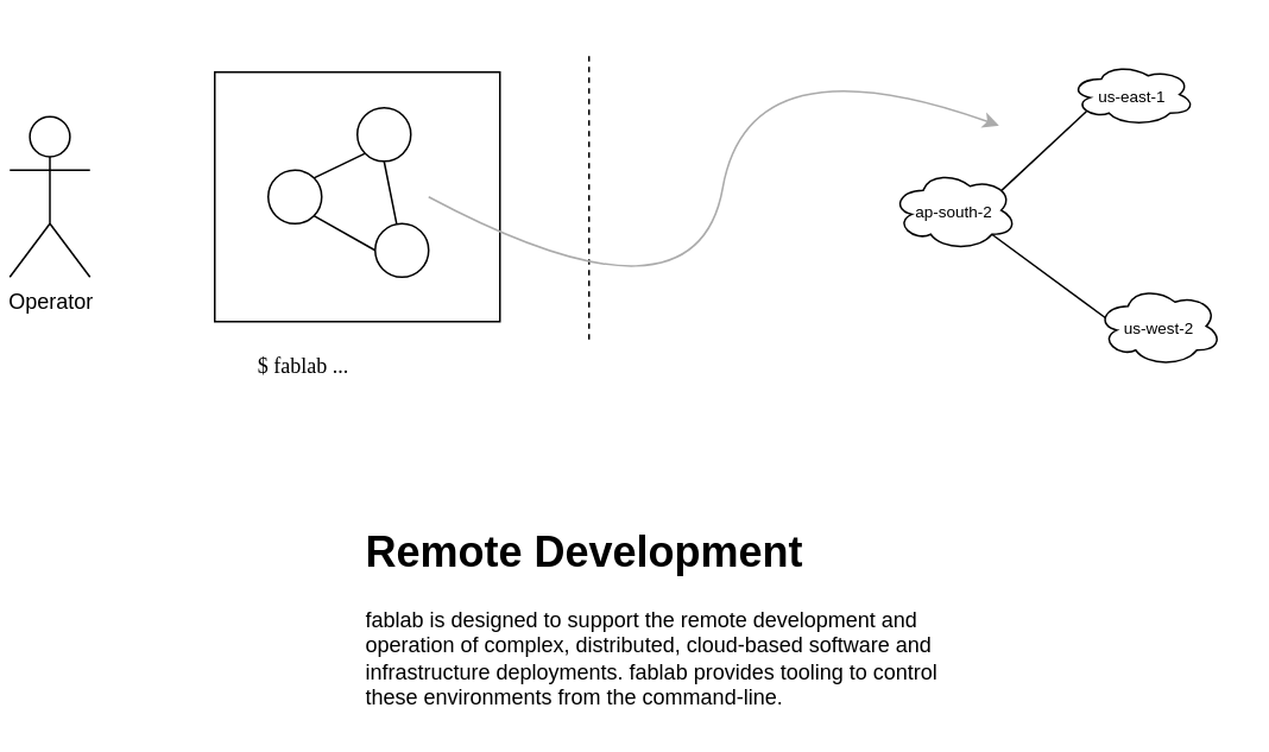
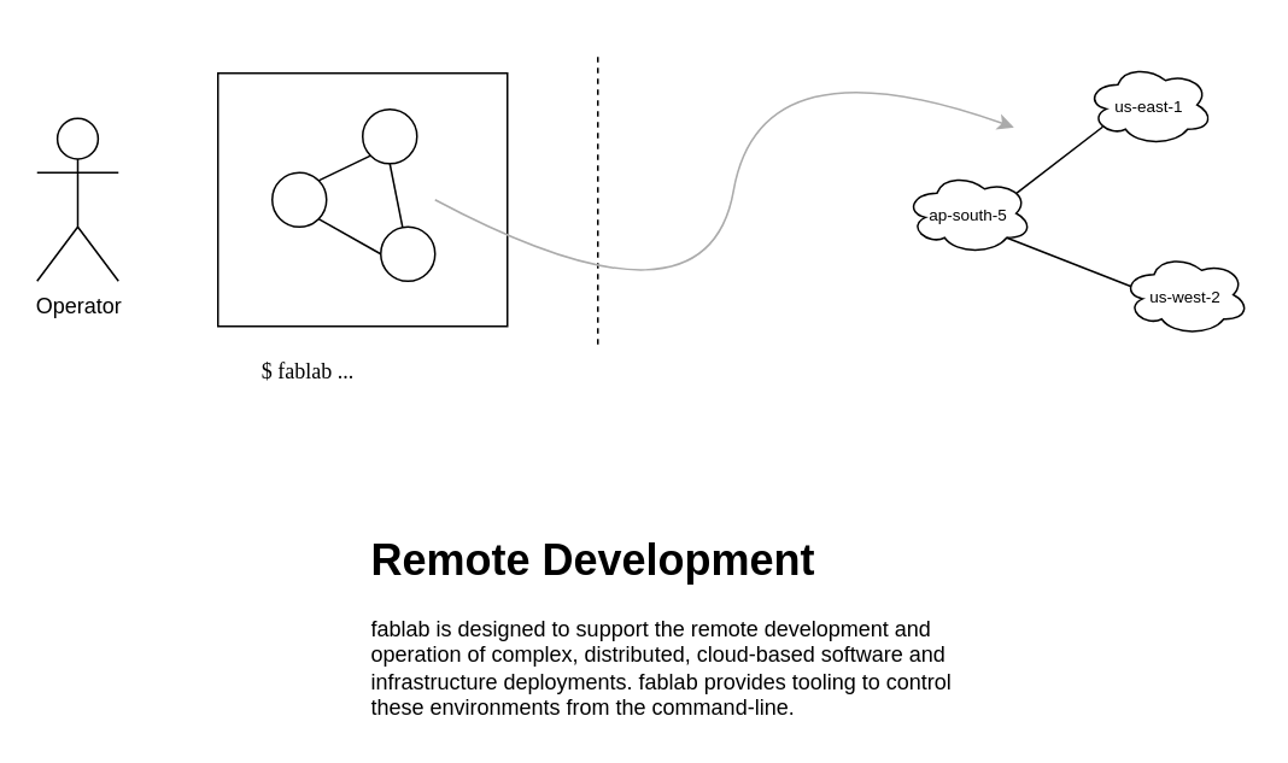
  <mxCell id="0" />
  <mxCell id="1" parent="0" />
  <mxCell id="2" value="" style="endArrow=none;dashed=1;html=1;" edge="1" parent="1"><mxGeometry width="50" height="50" relative="1" as="geometry"><mxPoint x="330" y="190" as="sourcePoint" /><mxPoint x="330" y="30" as="targetPoint" /></mxGeometry></mxCell>
  <mxCell id="3" value="" style="rounded=0;whiteSpace=wrap;html=1;fillColor=none;" vertex="1" parent="1"><mxGeometry x="120" y="40" width="160" height="140" as="geometry" /></mxCell>
  <mxCell id="4" value="" style="ellipse;whiteSpace=wrap;html=1;aspect=fixed;fillColor=none;" vertex="1" parent="1"><mxGeometry x="200" y="60" width="30" height="30" as="geometry" /></mxCell>
  <mxCell id="5" value="" style="ellipse;whiteSpace=wrap;html=1;aspect=fixed;fillColor=none;" vertex="1" parent="1"><mxGeometry x="150" y="95" width="30" height="30" as="geometry" /></mxCell>
  <mxCell id="6" value="" style="ellipse;whiteSpace=wrap;html=1;aspect=fixed;fillColor=none;" vertex="1" parent="1"><mxGeometry x="210" y="125" width="30" height="30" as="geometry" /></mxCell>
  <mxCell id="7" value="" style="endArrow=none;html=1;entryX=0;entryY=1;entryDx=0;entryDy=0;exitX=1;exitY=0;exitDx=0;exitDy=0;" edge="1" parent="1" source="5" target="4"><mxGeometry width="50" height="50" relative="1" as="geometry"><mxPoint x="160" y="230" as="sourcePoint" /><mxPoint x="210" y="180" as="targetPoint" /></mxGeometry></mxCell>
  <mxCell id="8" value="" style="endArrow=none;html=1;entryX=1;entryY=1;entryDx=0;entryDy=0;exitX=0;exitY=0.5;exitDx=0;exitDy=0;" edge="1" parent="1" source="6" target="5"><mxGeometry width="50" height="50" relative="1" as="geometry"><mxPoint x="170" y="320" as="sourcePoint" /><mxPoint x="220" y="270" as="targetPoint" /></mxGeometry></mxCell>
  <mxCell id="9" value="" style="endArrow=none;html=1;entryX=0.5;entryY=1;entryDx=0;entryDy=0;" edge="1" parent="1" source="6" target="4"><mxGeometry width="50" height="50" relative="1" as="geometry"><mxPoint x="200" y="290" as="sourcePoint" /><mxPoint x="250" y="240" as="targetPoint" /></mxGeometry></mxCell>
- <mxCell id="10" value="Operator" style="shape=umlActor;verticalLabelPosition=bottom;labelBackgroundColor=#ffffff;verticalAlign=top;html=1;outlineConnect=0;fillColor=none;" vertex="1" parent="1"><mxGeometry x="5" y="65" width="45" height="90" as="geometry" /></mxCell>
+ <mxCell id="10" value="Operator" style="shape=umlActor;verticalLabelPosition=bottom;labelBackgroundColor=#ffffff;verticalAlign=top;html=1;outlineConnect=0;fillColor=none;" vertex="1" parent="1"><mxGeometry x="20" y="65" width="45" height="90" as="geometry" /></mxCell>
  <mxCell id="11" value="$ fablab ..." style="text;html=1;strokeColor=none;fillColor=none;align=center;verticalAlign=middle;whiteSpace=wrap;rounded=0;fontFamily=Consolas;" vertex="1" parent="1"><mxGeometry x="120" y="195" width="100" height="20" as="geometry" /></mxCell>
- <mxCell id="12" value="&lt;font style=&quot;font-size: 9px&quot;&gt;us-east-1&lt;/font&gt;" style="ellipse;shape=cloud;whiteSpace=wrap;html=1;fillColor=none;" vertex="1" parent="1"><mxGeometry x="600" y="35" width="70" height="35" as="geometry" /></mxCell>
- <mxCell id="13" value="&lt;font style=&quot;font-size: 9px&quot;&gt;ap-south-2&lt;/font&gt;" style="ellipse;shape=cloud;whiteSpace=wrap;html=1;fillColor=none;" vertex="1" parent="1"><mxGeometry x="500" y="95" width="70" height="45" as="geometry" /></mxCell>
- <mxCell id="14" value="&lt;font style=&quot;font-size: 9px&quot;&gt;us-west-2&lt;/font&gt;" style="ellipse;shape=cloud;whiteSpace=wrap;html=1;fillColor=none;" vertex="1" parent="1"><mxGeometry x="615" y="160" width="70" height="45" as="geometry" /></mxCell>
+ <mxCell id="12" value="&lt;font style=&quot;font-size: 9px&quot;&gt;us-east-1&lt;/font&gt;" style="ellipse;shape=cloud;whiteSpace=wrap;html=1;fillColor=none;" vertex="1" parent="1"><mxGeometry x="600" y="35" width="70" height="45" as="geometry" /></mxCell>
+ <mxCell id="13" value="&lt;font style=&quot;font-size: 9px&quot;&gt;ap-south-5&lt;/font&gt;" style="ellipse;shape=cloud;whiteSpace=wrap;html=1;fillColor=none;" vertex="1" parent="1"><mxGeometry x="500" y="95" width="70" height="45" as="geometry" /></mxCell>
+ <mxCell id="14" value="&lt;font style=&quot;font-size: 9px&quot;&gt;us-west-2&lt;/font&gt;" style="ellipse;shape=cloud;whiteSpace=wrap;html=1;fillColor=none;" vertex="1" parent="1"><mxGeometry x="620" y="140" width="70" height="45" as="geometry" /></mxCell>
  <mxCell id="15" value="" style="endArrow=none;html=1;entryX=0.13;entryY=0.77;entryDx=0;entryDy=0;entryPerimeter=0;exitX=0.88;exitY=0.25;exitDx=0;exitDy=0;exitPerimeter=0;" edge="1" parent="1" source="13" target="12"><mxGeometry width="50" height="50" relative="1" as="geometry"><mxPoint x="530" y="270" as="sourcePoint" /><mxPoint x="580" y="220" as="targetPoint" /></mxGeometry></mxCell>
  <mxCell id="16" value="" style="curved=1;endArrow=classic;html=1;strokeColor=#ABABAB;" edge="1" parent="1"><mxGeometry width="50" height="50" relative="1" as="geometry"><mxPoint x="240" y="110" as="sourcePoint" /><mxPoint x="560" y="70" as="targetPoint" /><Array as="points"><mxPoint x="390" y="190" /><mxPoint x="420" y="20" /></Array></mxGeometry></mxCell>
  <mxCell id="17" value="" style="endArrow=none;html=1;strokeColor=#000000;entryX=0.8;entryY=0.8;entryDx=0;entryDy=0;entryPerimeter=0;exitX=0.07;exitY=0.4;exitDx=0;exitDy=0;exitPerimeter=0;" edge="1" parent="1" source="14" target="13"><mxGeometry width="50" height="50" relative="1" as="geometry"><mxPoint x="350" y="360" as="sourcePoint" /><mxPoint x="400" y="310" as="targetPoint" /></mxGeometry></mxCell>
  <mxCell id="18" value="&lt;h1&gt;Remote Development&lt;/h1&gt;&lt;p&gt;fablab is designed to support the remote development and operation of complex, distributed, cloud-based software and infrastructure deployments. fablab provides tooling to control these environments from the command-line.&lt;/p&gt;" style="text;html=1;strokeColor=none;fillColor=none;spacing=5;spacingTop=-20;whiteSpace=wrap;overflow=hidden;rounded=0;" vertex="1" parent="1"><mxGeometry x="200" y="290" width="360" height="110" as="geometry" /></mxCell>
